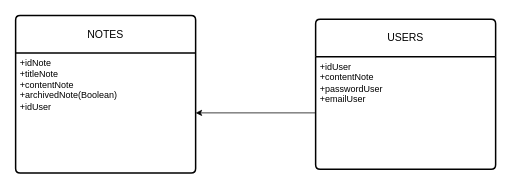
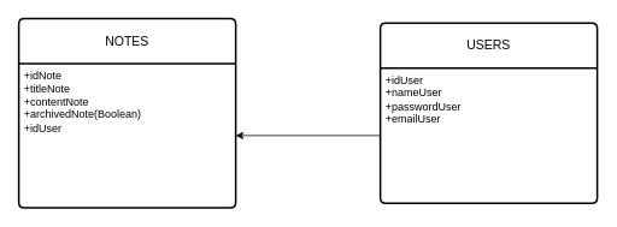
  <mxCell id="0" />
  <mxCell id="1" parent="0" />
  <mxCell id="2" value="NOTES" style="swimlane;childLayout=stackLayout;horizontal=1;startSize=50;horizontalStack=0;rounded=1;fontSize=14;fontStyle=0;strokeWidth=2;resizeParent=0;resizeLast=1;shadow=0;dashed=0;align=center;arcSize=4;whiteSpace=wrap;html=1;" vertex="1" parent="1"><mxGeometry x="20" y="20" width="240" height="210" as="geometry" /></mxCell>
  <mxCell id="3" value="+idNote&lt;br&gt;+titleNote&lt;br&gt;+contentNote&lt;br&gt;+archivedNote(Boolean)&lt;br&gt;+idUser" style="align=left;strokeColor=none;fillColor=none;spacingLeft=4;fontSize=12;verticalAlign=top;resizable=0;rotatable=0;part=1;html=1;" vertex="1" parent="2"><mxGeometry y="50" width="240" height="160" as="geometry" /></mxCell>
  <mxCell id="4" value="USERS" style="swimlane;childLayout=stackLayout;horizontal=1;startSize=50;horizontalStack=0;rounded=1;fontSize=14;fontStyle=0;strokeWidth=2;resizeParent=0;resizeLast=1;shadow=0;dashed=0;align=center;arcSize=4;whiteSpace=wrap;html=1;" vertex="1" parent="1"><mxGeometry x="420" y="25" width="240" height="200" as="geometry" /></mxCell>
- <mxCell id="5" value="+idUser&lt;br&gt;+contentNote&lt;br&gt;+passwordUser&lt;br&gt;+emailUser" style="align=left;strokeColor=none;fillColor=none;spacingLeft=4;fontSize=12;verticalAlign=top;resizable=0;rotatable=0;part=1;html=1;" vertex="1" parent="4"><mxGeometry y="50" width="240" height="150" as="geometry" /></mxCell>
+ <mxCell id="5" value="+idUser&lt;br&gt;+nameUser&lt;br&gt;+passwordUser&lt;br&gt;+emailUser" style="align=left;strokeColor=none;fillColor=none;spacingLeft=4;fontSize=12;verticalAlign=top;resizable=0;rotatable=0;part=1;html=1;" vertex="1" parent="4"><mxGeometry y="50" width="240" height="150" as="geometry" /></mxCell>
  <mxCell id="6" style="edgeStyle=orthogonalEdgeStyle;rounded=0;orthogonalLoop=1;jettySize=auto;html=1;exitX=0;exitY=0.5;exitDx=0;exitDy=0;" edge="1" parent="1" source="5" target="3"><mxGeometry relative="1" as="geometry" /></mxCell>
